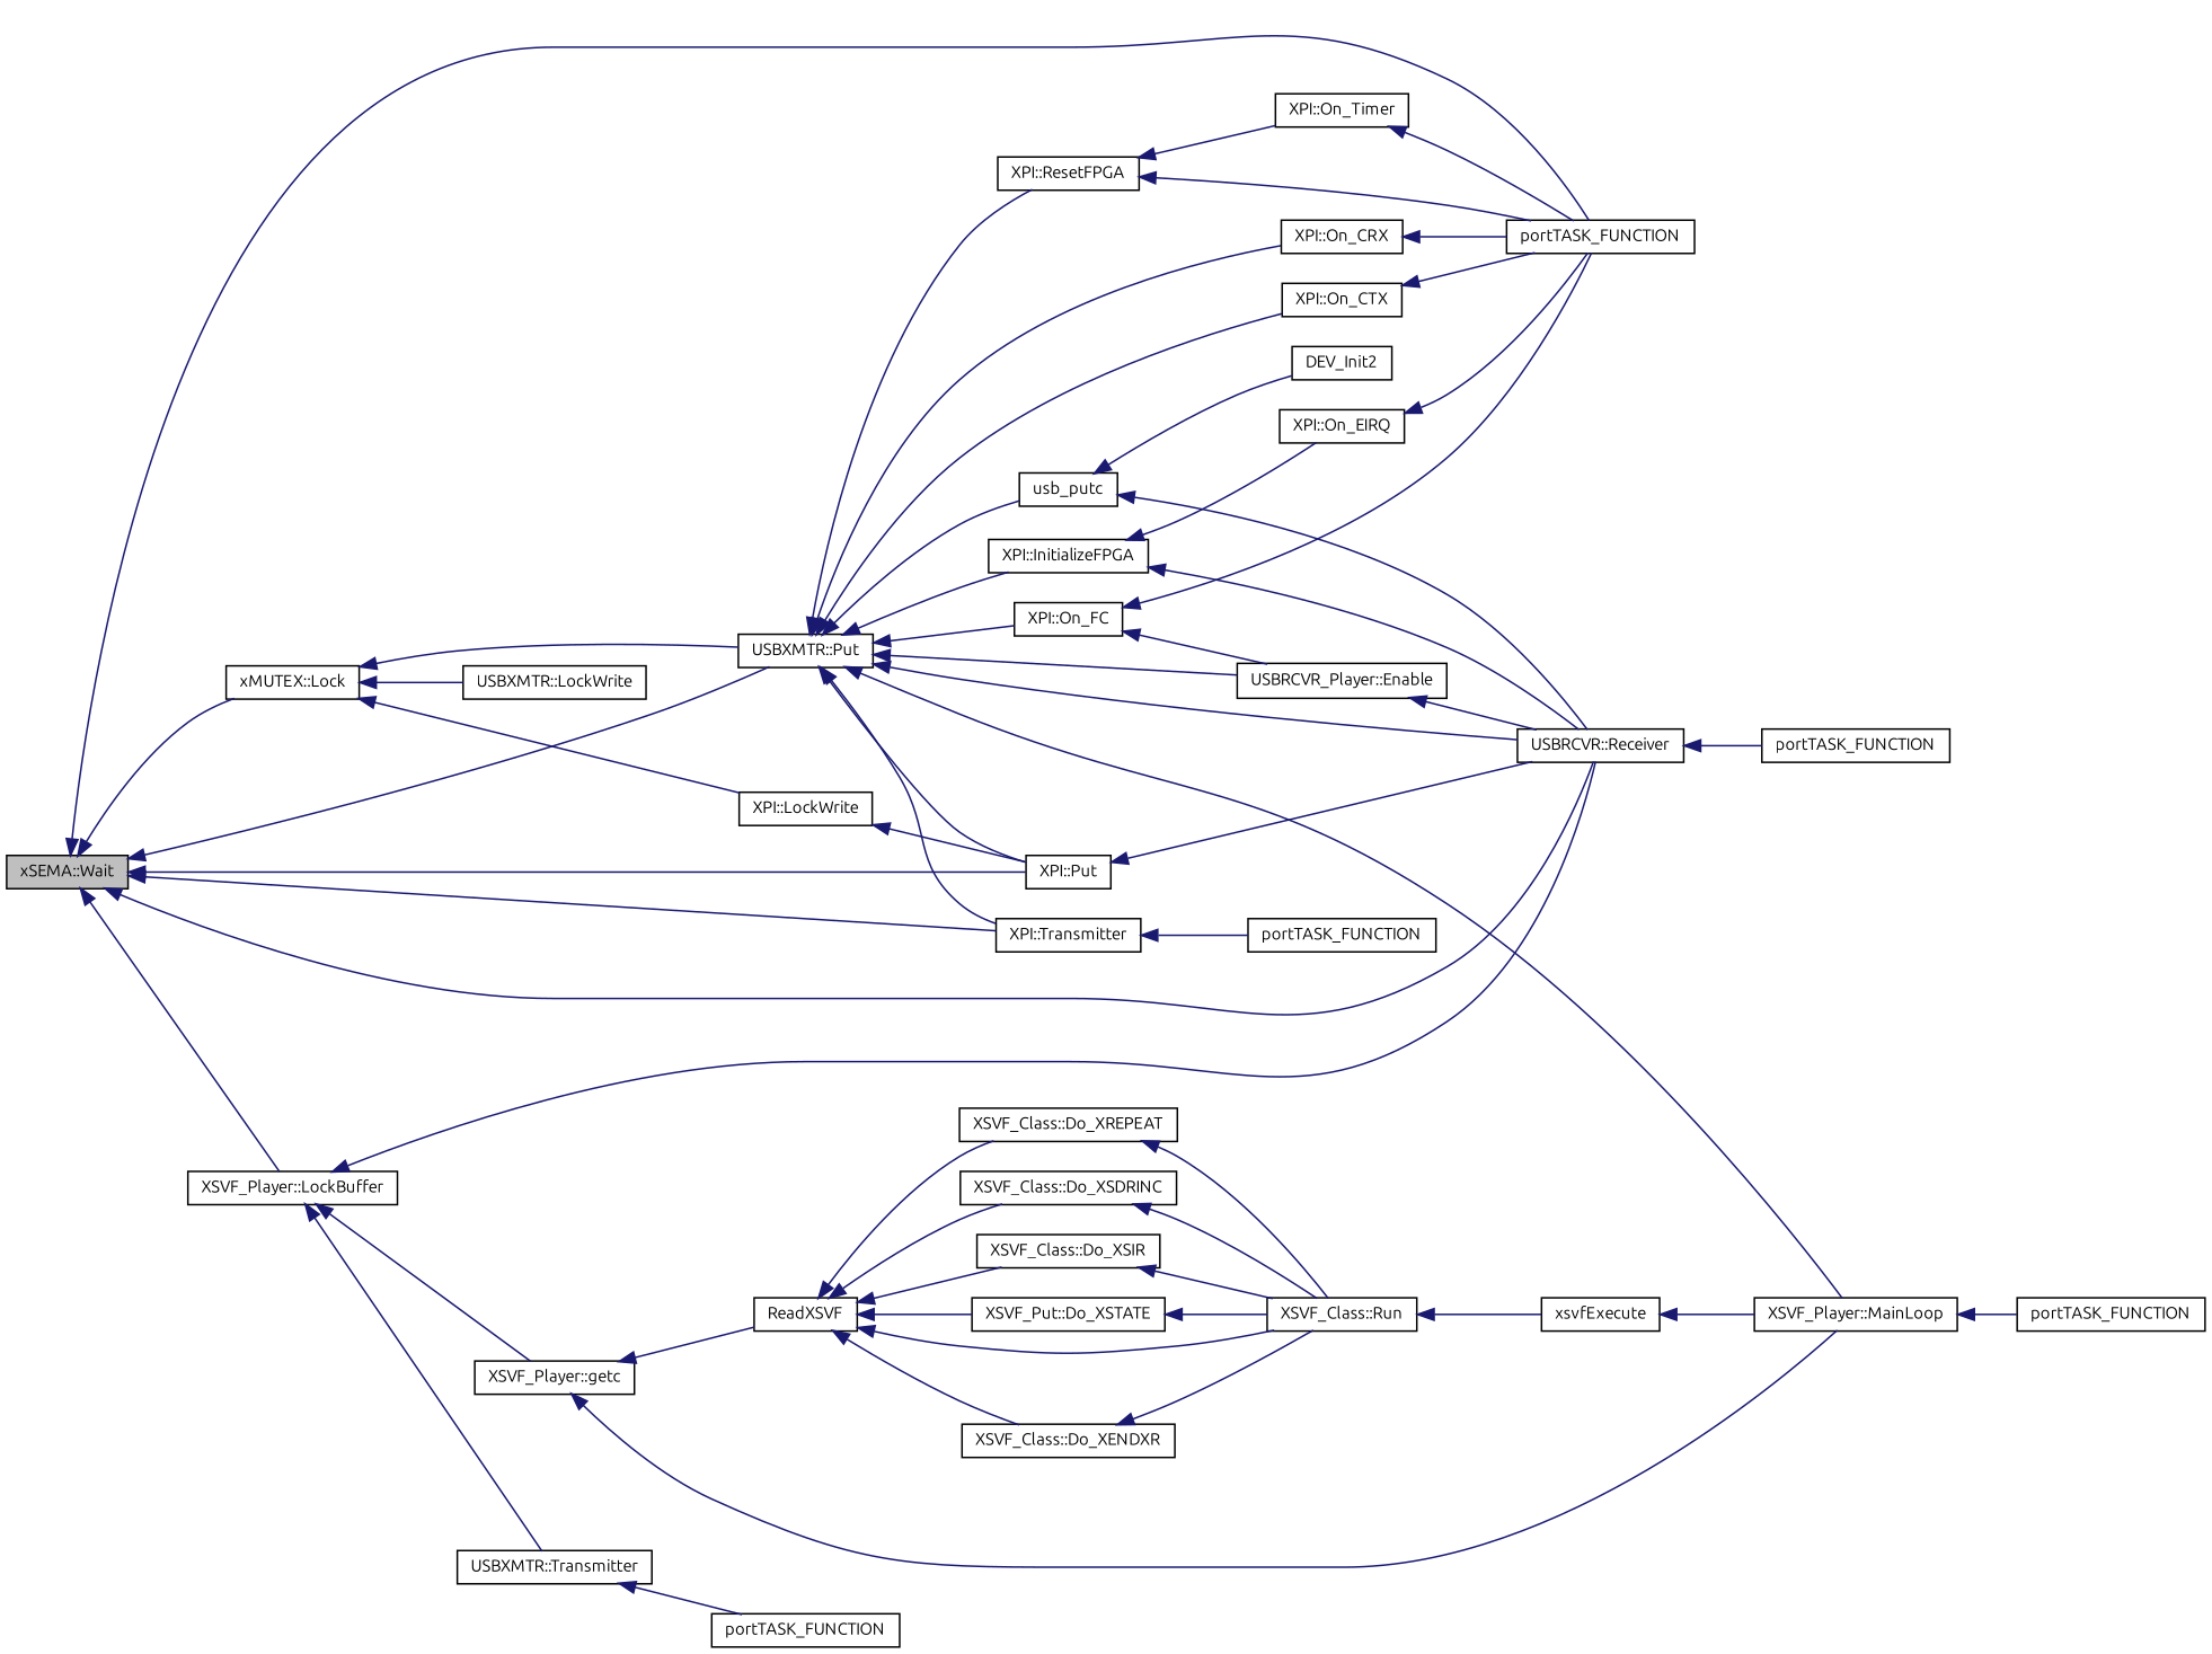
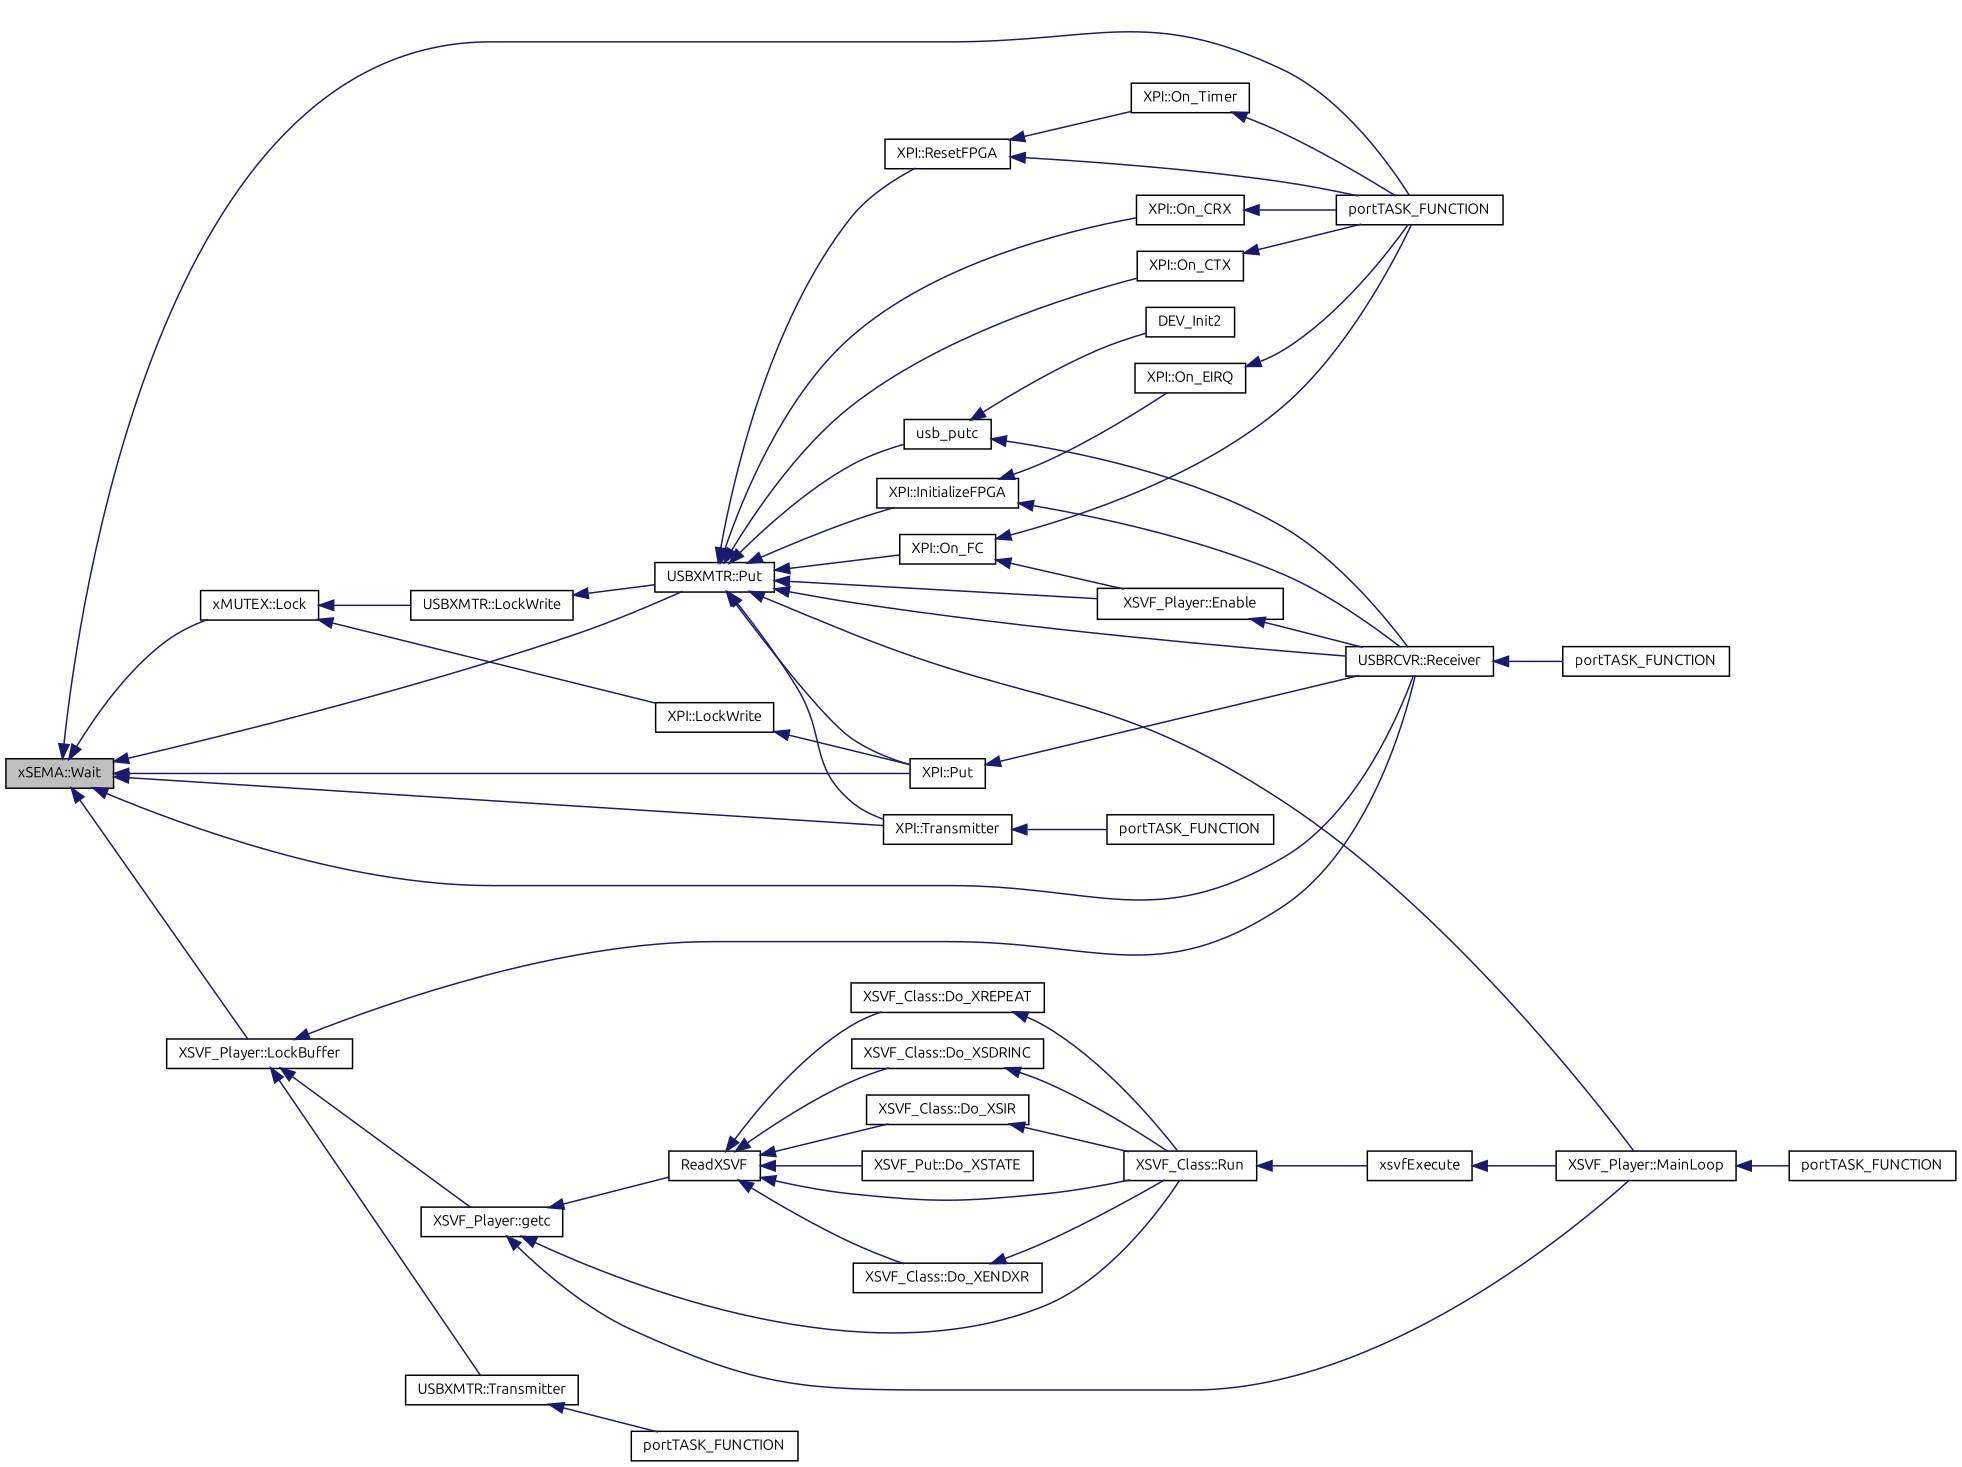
  digraph {
    fontname=Ubuntu
    rankdir=LR
    node [color=black fontname=Ubuntu fontsize=10 shape=record]
    edge [color=midnightblue dir=back fontname=Ubuntu fontsize=10 labelfontname=FreeSans labelfontsize=10 style=solid]
    n1 [fillcolor=grey75 fontcolor=black height=0.2 label="xSEMA::Wait" style=filled width=0.4]
    n2 [height=0.2 label="xMUTEX::Lock" width=0.4]
    n3 [height=0.2 label="XPI::Put" width=0.4]
    n4 [height=0.2 label="USBRCVR::Receiver" width=0.4]
    n5 [height=0.2 label="USBXMTR::Put" width=0.4]
    n6 [height=0.2 label=portTASK_FUNCTION width=0.4]
    n7 [height=0.2 label="XPI::Transmitter" width=0.4]
    n8 [height=0.2 label="XSVF_Player::LockBuffer" width=0.4]
    n9 [height=0.2 label="XSVF_Player::getc" width=0.4]
    n10 [height=0.2 label="XSVF_Player::MainLoop" width=0.4]
    n11 [height=0.2 label=ReadXSVF width=0.4]
    n12 [height=0.2 label="XPI::LockWrite" width=0.4]
    n13 [height=0.2 label="USBXMTR::LockWrite" width=0.4]
    n14 [height=0.2 label=portTASK_FUNCTION width=0.4]
-   n15 [height=0.2 label="USBRCVR_Player::Enable" width=0.4]
+   n15 [height=0.2 label="XSVF_Player::Enable" width=0.4]
    n16 [height=0.2 label="XPI::InitializeFPGA" width=0.4]
    n17 [height=0.2 label="XPI::On_CRX" width=0.4]
    n18 [height=0.2 label="XPI::On_CTX" width=0.4]
    n19 [height=0.2 label="XPI::On_FC" width=0.4]
    n20 [height=0.2 label="XPI::ResetFPGA" width=0.4]
    n21 [height=0.2 label=usb_putc width=0.4]
    n22 [height=0.2 label=portTASK_FUNCTION width=0.4]
    n23 [height=0.2 label="USBXMTR::Transmitter" width=0.4]
    n24 [height=0.2 label=portTASK_FUNCTION width=0.4]
    n25 [height=0.2 label=portTASK_FUNCTION width=0.4]
    n26 [height=0.2 label="XSVF_Class::Run" width=0.4]
    n27 [height=0.2 label="XSVF_Class::Do_XENDXR" width=0.4]
    n28 [height=0.2 label="XSVF_Class::Do_XREPEAT" width=0.4]
    n29 [height=0.2 label="XSVF_Class::Do_XSDRINC" width=0.4]
    n30 [height=0.2 label="XSVF_Class::Do_XSIR" width=0.4]
    n31 [height=0.2 label="XSVF_Put::Do_XSTATE" width=0.4]
    n32 [height=0.2 label=xsvfExecute width=0.4]
    n33 [height=0.2 label="XPI::On_EIRQ" width=0.4]
    n34 [height=0.2 label="XPI::On_Timer" width=0.4]
    n35 [height=0.2 label=DEV_Init2 width=0.4]
    n1 -> n2
    n1 -> n3
    n1 -> n4
    n1 -> n5
    n1 -> n6
    n1 -> n7
    n1 -> n8
    n2 -> n12
    n2 -> n13
    n3 -> n4
    n4 -> n14
    n5 -> n3
    n5 -> n4
    n5 -> n7
    n5 -> n10
    n5 -> n15
    n5 -> n16
    n5 -> n17
    n5 -> n18
    n5 -> n19
    n5 -> n20
    n5 -> n21
    n7 -> n22
    n8 -> n4
    n8 -> n9
    n8 -> n23
    n9 -> n10
    n9 -> n11
    n10 -> n25
    n11 -> n26
    n11 -> n27
    n11 -> n28
    n11 -> n29
    n11 -> n30
    n11 -> n31
    n12 -> n3
-   n2 -> n5
+   n13 -> n5
    n15 -> n4
    n16 -> n4
    n16 -> n33
    n17 -> n6
    n18 -> n6
    n19 -> n6
    n19 -> n15
    n20 -> n6
    n20 -> n34
    n21 -> n4
    n21 -> n35
    n23 -> n24
    n26 -> n32
    n27 -> n26
    n28 -> n26
    n29 -> n26
    n30 -> n26
-   n31 -> n26
+   n9 -> n26
    n32 -> n10
    n33 -> n6
    n34 -> n6
  }
